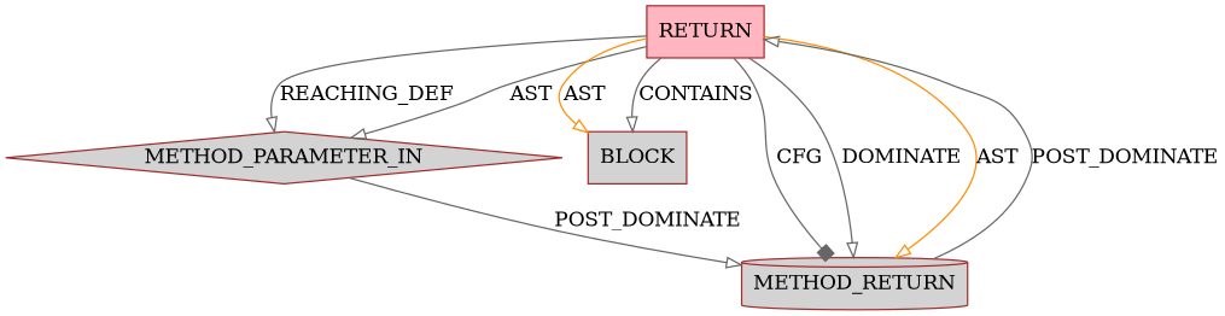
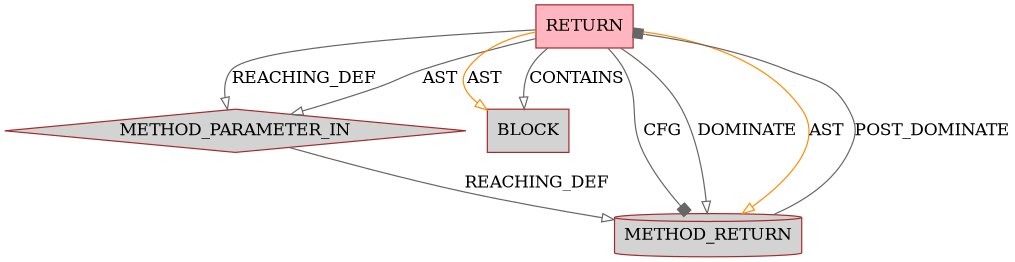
  digraph {
    node [CODE="<empty>" ORDER=1 color=brown fillcolor=lightgrey shape=box style=filled TYPE_FULL_NAME=ANY]
    edge [arrowhead=onormal color=gray40]
    n1 [AST_PARENT_FULL_NAME="<global>" AST_PARENT_TYPE=NAMESPACE_BLOCK FILENAME="<empty>" FULL_NAME=refcount_dec_and_test IS_EXTERNAL=true NAME=refcount_dec_and_test ORDER=0 fillcolor=lightpink label=RETURN TYPE_FULL_NAME=""]
    n2 [CODE=p1 EVALUATION_STRATEGY=BY_VALUE INDEX=1 IS_VARIADIC=false NAME=p1 label=METHOD_PARAMETER_IN shape=diamond]
    n3 [ARGUMENT_INDEX=1 label=BLOCK]
    n4 [CODE=RET EVALUATION_STRATEGY=BY_VALUE ORDER=2 label=METHOD_RETURN shape=cylinder]
    n1 -> n2 [label=REACHING_DEF]
    n1 -> n2 [label=AST]
    n1 -> n3 [color=darkorange label=AST]
    n1 -> n3 [label=CONTAINS]
    n1 -> n4 [arrowhead=box label=CFG]
    n1 -> n4 [label=DOMINATE]
    n1 -> n4 [color=darkorange label=AST]
-   n2 -> n4 [VARIABLE=p1 label=POST_DOMINATE]
-   n4 -> n1 [label=POST_DOMINATE]
+   n2 -> n4 [VARIABLE=p1 label=REACHING_DEF]
+   n4 -> n1 [arrowhead=box label=POST_DOMINATE]
  }
